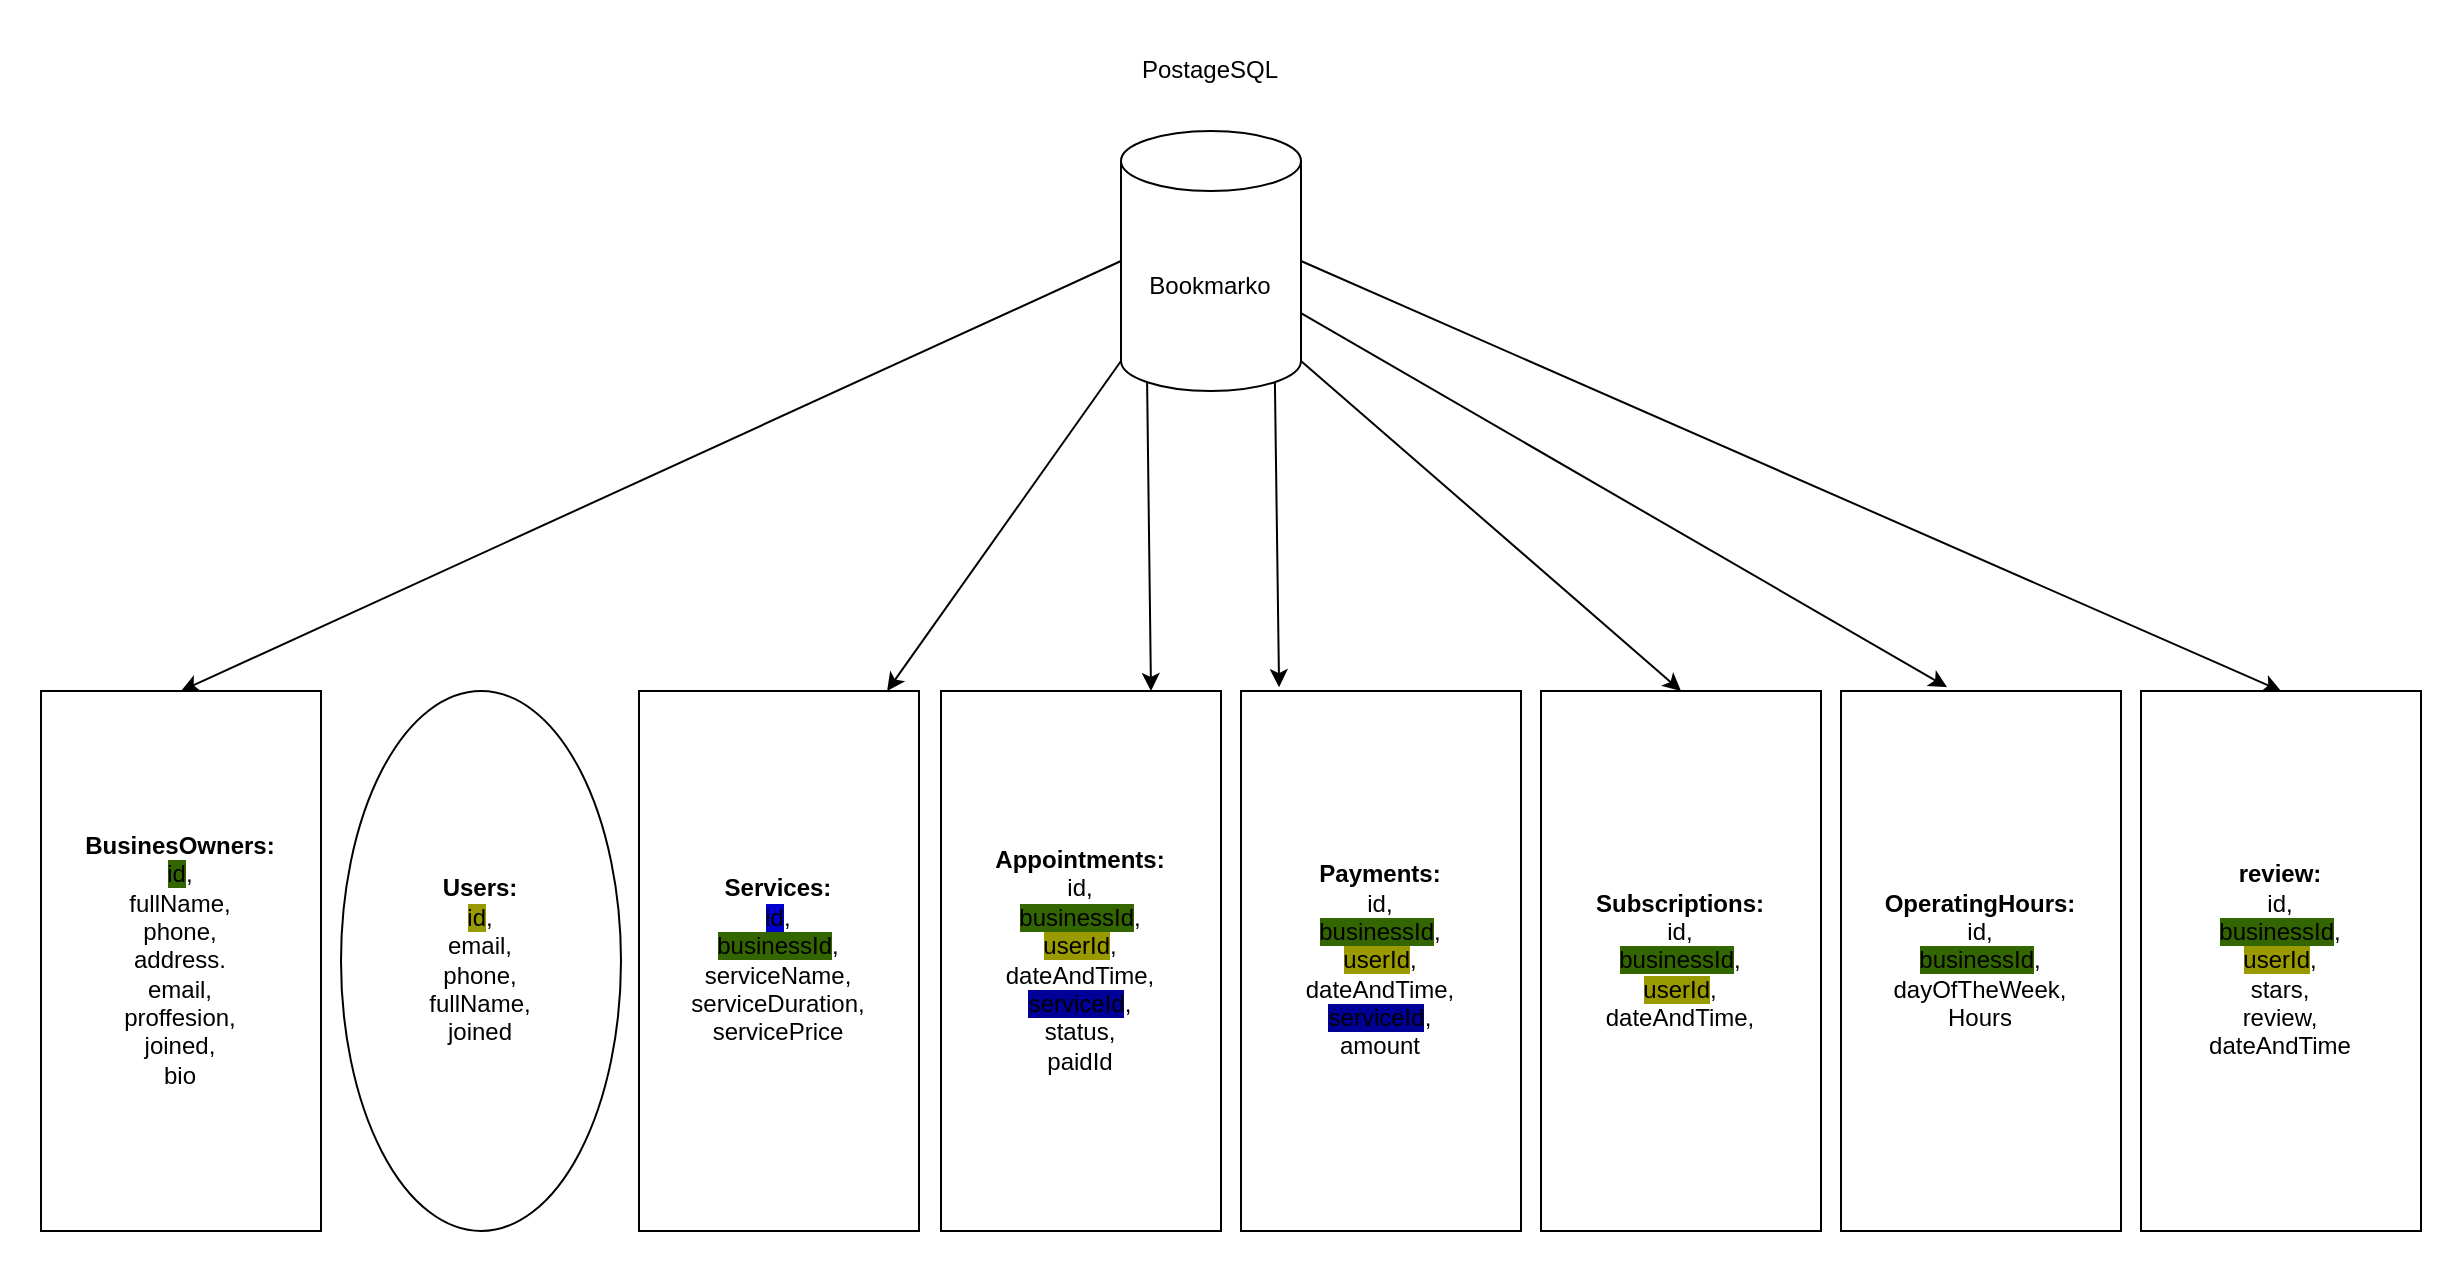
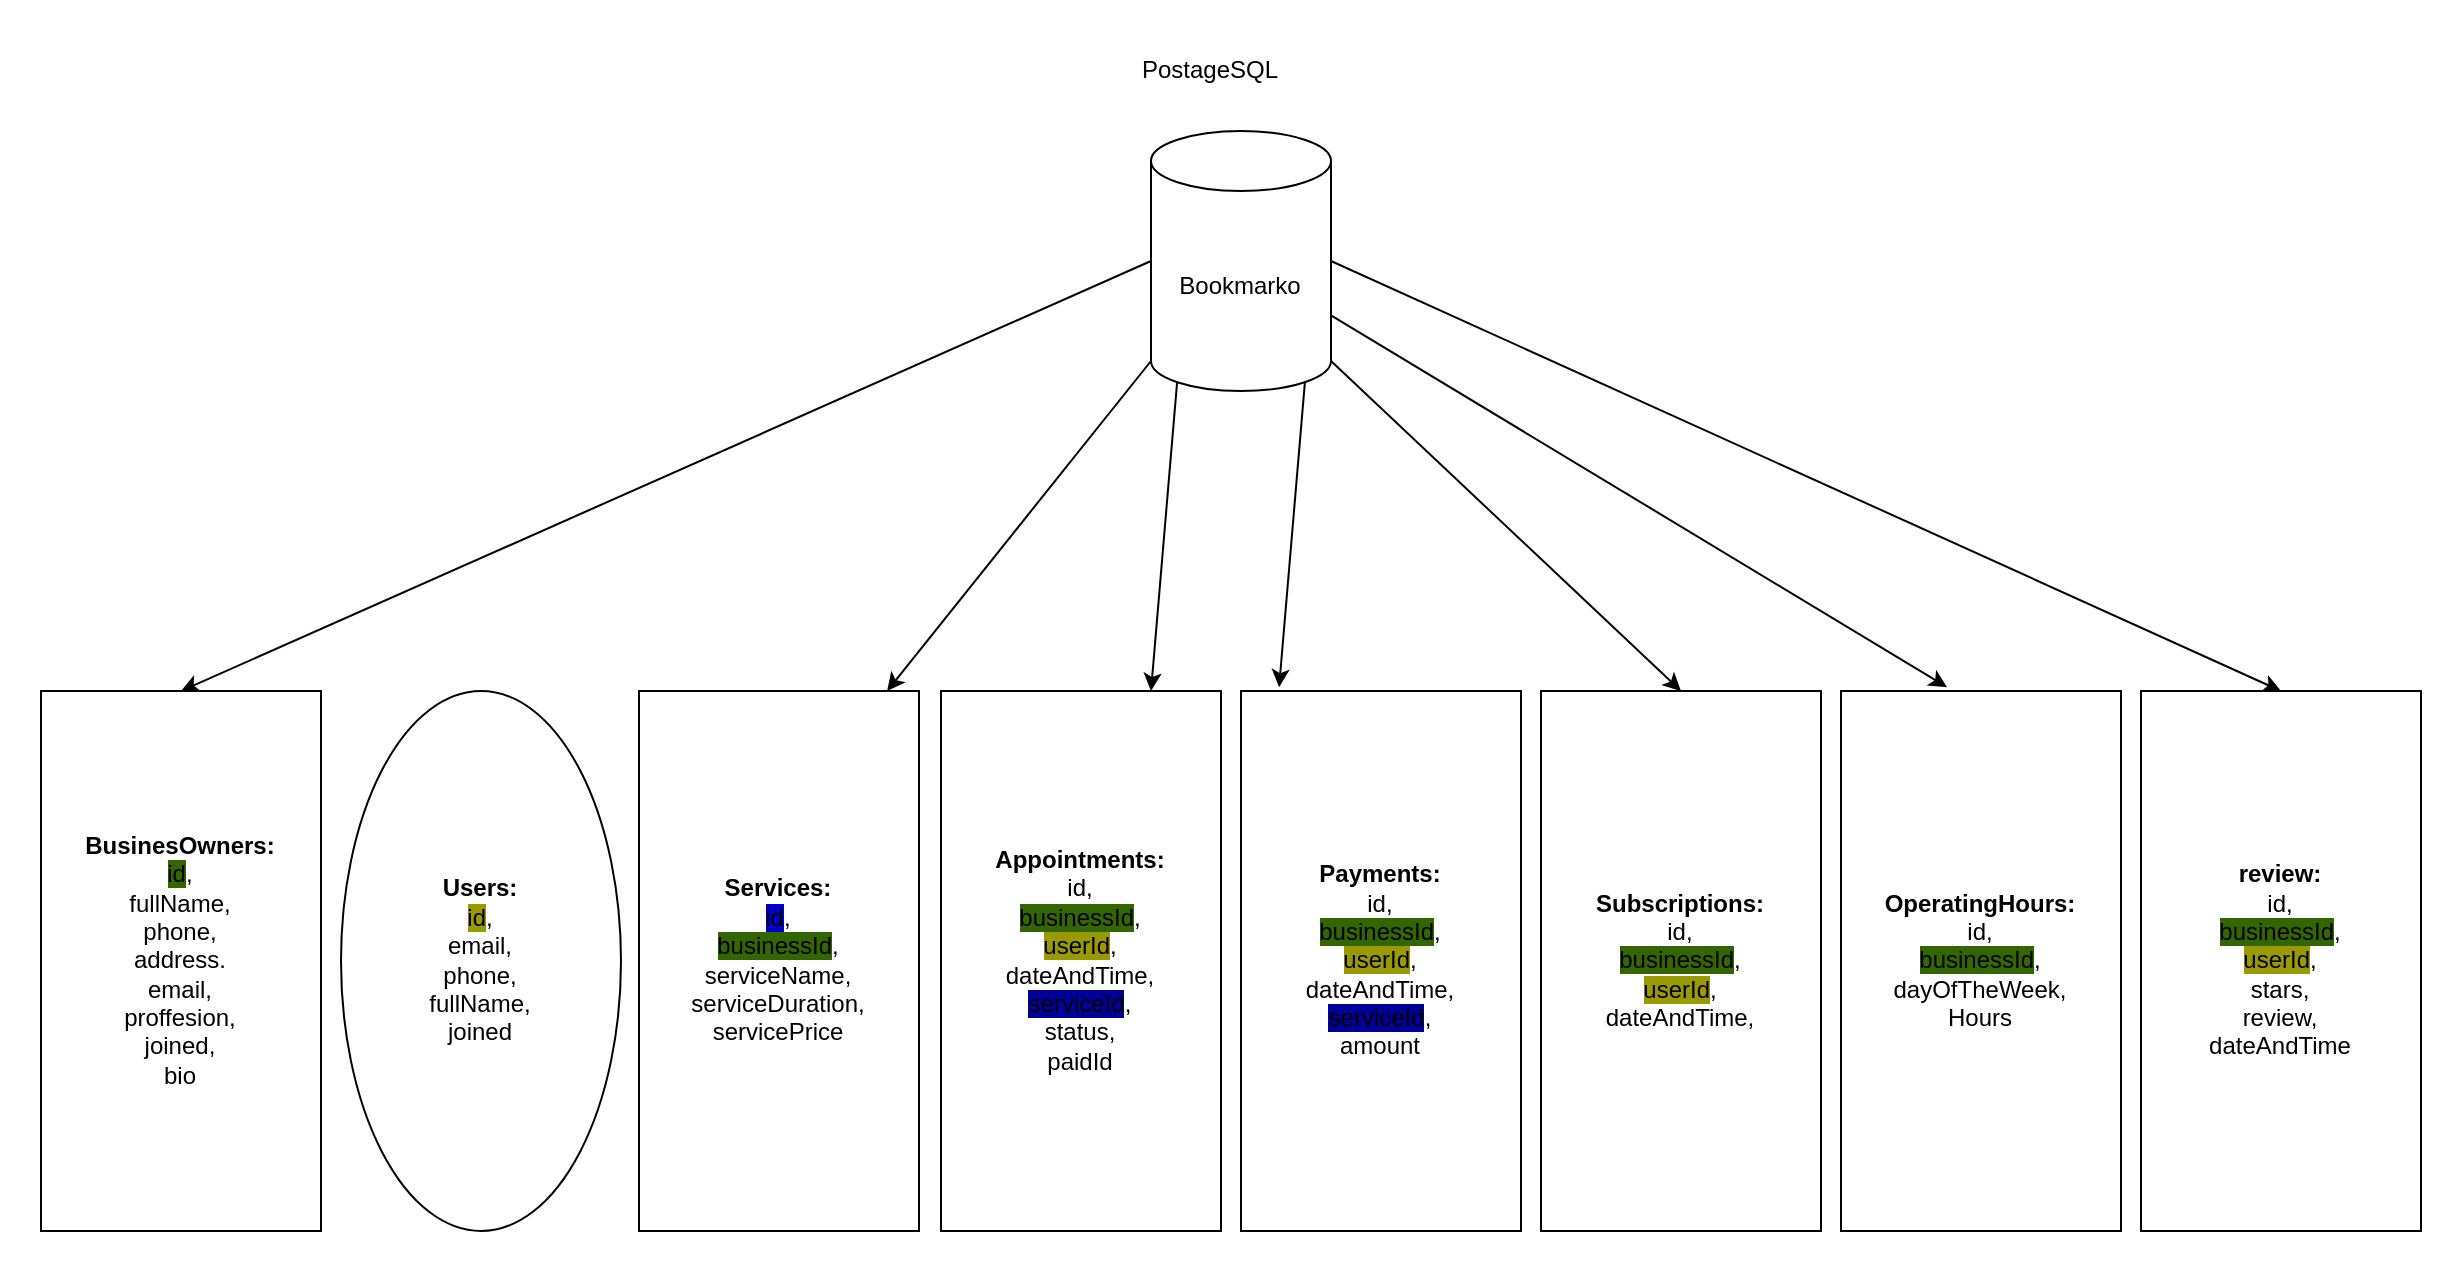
  <mxCell id="0" />
  <mxCell id="1" parent="0" />
  <mxCell id="2" style="rounded=0;orthogonalLoop=1;jettySize=auto;html=1;entryX=0;entryY=0.114;entryDx=0;entryDy=0;entryPerimeter=0;exitX=0;exitY=1;exitDx=0;exitDy=-15;exitPerimeter=0;" edge="1" parent="1" source="8" target="13"><mxGeometry relative="1" as="geometry"><mxPoint x="565" y="185" as="sourcePoint" /></mxGeometry></mxCell>
  <mxCell id="3" style="rounded=0;orthogonalLoop=1;jettySize=auto;html=1;entryX=0;entryY=0.25;entryDx=0;entryDy=0;exitX=0.145;exitY=1;exitDx=0;exitDy=-4.35;exitPerimeter=0;" edge="1" parent="1" source="8" target="14"><mxGeometry relative="1" as="geometry" /></mxCell>
  <mxCell id="4" style="rounded=0;orthogonalLoop=1;jettySize=auto;html=1;entryX=-0.007;entryY=0.864;entryDx=0;entryDy=0;entryPerimeter=0;exitX=0.855;exitY=1;exitDx=0;exitDy=-4.35;exitPerimeter=0;" edge="1" parent="1" source="8" target="15"><mxGeometry relative="1" as="geometry" /></mxCell>
  <mxCell id="5" style="rounded=0;orthogonalLoop=1;jettySize=auto;html=1;entryX=0;entryY=0.5;entryDx=0;entryDy=0;exitX=1;exitY=1;exitDx=0;exitDy=-15;exitPerimeter=0;" edge="1" parent="1" source="8" target="16"><mxGeometry relative="1" as="geometry" /></mxCell>
  <mxCell id="6" style="rounded=0;orthogonalLoop=1;jettySize=auto;html=1;entryX=-0.007;entryY=0.621;entryDx=0;entryDy=0;entryPerimeter=0;" edge="1" parent="1" source="8" target="17"><mxGeometry relative="1" as="geometry" /></mxCell>
  <mxCell id="7" style="rounded=0;orthogonalLoop=1;jettySize=auto;html=1;entryX=0;entryY=0.5;entryDx=0;entryDy=0;exitX=1;exitY=0.5;exitDx=0;exitDy=0;exitPerimeter=0;" edge="1" parent="1" source="8" target="18"><mxGeometry relative="1" as="geometry" /></mxCell>
- <mxCell id="8" value="Bookmarko" style="shape=cylinder3;whiteSpace=wrap;html=1;boundedLbl=1;backgroundOutline=1;size=15;" vertex="1" parent="1"><mxGeometry x="560" y="65" width="90" height="130" as="geometry" /></mxCell>
+ <mxCell id="8" value="Bookmarko" style="shape=cylinder3;whiteSpace=wrap;html=1;boundedLbl=1;backgroundOutline=1;size=15;" vertex="1" parent="1"><mxGeometry x="575" y="65" width="90" height="130" as="geometry" /></mxCell>
  <mxCell id="9" value="PostageSQL" style="text;html=1;strokeColor=none;fillColor=none;align=center;verticalAlign=middle;whiteSpace=wrap;rounded=0;" vertex="1" parent="1"><mxGeometry x="535" y="20" width="140" height="30" as="geometry" /></mxCell>
  <mxCell id="10" value="" style="endArrow=classic;html=1;rounded=0;entryX=0;entryY=0.5;entryDx=0;entryDy=0;exitX=0;exitY=0.5;exitDx=0;exitDy=0;exitPerimeter=0;" edge="1" parent="1" source="8" target="11"><mxGeometry width="50" height="50" relative="1" as="geometry"><mxPoint x="390" y="405" as="sourcePoint" /><mxPoint x="70" y="345" as="targetPoint" /></mxGeometry></mxCell>
  <mxCell id="11" value="&lt;b&gt;BusinesOwners:&lt;/b&gt;&lt;br&gt;&lt;span style=&quot;background-color: rgb(51, 102, 0);&quot;&gt;id&lt;/span&gt;,&lt;br&gt;fullName,&lt;br&gt;phone,&lt;br&gt;address.&lt;br&gt;email,&lt;br&gt;proffesion,&lt;br&gt;joined,&lt;br&gt;bio" style="rounded=0;whiteSpace=wrap;html=1;direction=south;" vertex="1" parent="1"><mxGeometry x="20" y="345" width="140" height="270" as="geometry" /></mxCell>
  <mxCell id="12" value="&lt;b&gt;Users:&lt;br&gt;&lt;/b&gt;&lt;span style=&quot;background-color: rgb(153, 153, 0);&quot;&gt;id&lt;/span&gt;,&lt;br&gt;email,&lt;br&gt;phone,&lt;br&gt;fullName,&lt;br&gt;joined" style="ellipse;whiteSpace=wrap;html=1;direction=south;" vertex="1" parent="1"><mxGeometry x="170" y="345" width="140" height="270" as="geometry" /></mxCell>
  <mxCell id="13" value="&lt;b&gt;Services:&lt;/b&gt;&lt;br&gt;&lt;span style=&quot;background-color: rgb(0, 0, 204);&quot;&gt;id&lt;/span&gt;,&lt;br&gt;&lt;span style=&quot;background-color: rgb(51, 102, 0);&quot;&gt;businessId&lt;/span&gt;,&lt;br&gt;serviceName,&lt;br&gt;serviceDuration,&lt;br&gt;servicePrice" style="rounded=0;whiteSpace=wrap;html=1;direction=south;" vertex="1" parent="1"><mxGeometry x="319" y="345" width="140" height="270" as="geometry" /></mxCell>
  <mxCell id="14" value="&lt;b&gt;Appointments:&lt;/b&gt;&lt;br&gt;id,&lt;br&gt;&lt;span style=&quot;background-color: rgb(51, 102, 0);&quot;&gt;businessId&lt;/span&gt;,&lt;br&gt;&lt;span style=&quot;background-color: rgb(153, 153, 0);&quot;&gt;userId&lt;/span&gt;,&lt;br&gt;dateAndTime,&lt;br&gt;&lt;span style=&quot;background-color: rgb(0, 0, 153);&quot;&gt;serviceId&lt;/span&gt;,&lt;br&gt;status,&lt;br&gt;paidId" style="rounded=0;whiteSpace=wrap;html=1;direction=south;" vertex="1" parent="1"><mxGeometry x="470" y="345" width="140" height="270" as="geometry" /></mxCell>
  <mxCell id="15" value="&lt;b&gt;Payments:&lt;br&gt;&lt;/b&gt;id,&lt;br&gt;&lt;span style=&quot;background-color: rgb(51, 102, 0);&quot;&gt;businessId&lt;/span&gt;,&lt;br&gt;&lt;span style=&quot;background-color: rgb(153, 153, 0);&quot;&gt;userId&lt;/span&gt;,&lt;br&gt;dateAndTime,&lt;br&gt;&lt;span style=&quot;background-color: rgb(0, 0, 153);&quot;&gt;serviceId&lt;/span&gt;,&lt;br&gt;amount" style="rounded=0;whiteSpace=wrap;html=1;direction=south;" vertex="1" parent="1"><mxGeometry x="620" y="345" width="140" height="270" as="geometry" /></mxCell>
  <mxCell id="16" value="&lt;b&gt;Subscriptions:&lt;/b&gt;&lt;br&gt;id,&lt;br&gt;&lt;span style=&quot;background-color: rgb(51, 102, 0);&quot;&gt;businessId&lt;/span&gt;,&lt;br&gt;&lt;span style=&quot;background-color: rgb(153, 153, 0);&quot;&gt;userId&lt;/span&gt;,&lt;br&gt;dateAndTime," style="rounded=0;whiteSpace=wrap;html=1;direction=south;" vertex="1" parent="1"><mxGeometry x="770" y="345" width="140" height="270" as="geometry" /></mxCell>
  <mxCell id="17" value="&lt;b&gt;OperatingHours:&lt;br&gt;&lt;/b&gt;id,&lt;br&gt;&lt;span style=&quot;background-color: rgb(51, 102, 0);&quot;&gt;businessId&lt;/span&gt;,&lt;br&gt;dayOfTheWeek,&lt;br&gt;Hours" style="rounded=0;whiteSpace=wrap;html=1;direction=south;" vertex="1" parent="1"><mxGeometry x="920" y="345" width="140" height="270" as="geometry" /></mxCell>
  <mxCell id="18" value="&lt;b&gt;review:&lt;br&gt;&lt;/b&gt;id,&lt;br&gt;&lt;span style=&quot;background-color: rgb(51, 102, 0);&quot;&gt;businessId&lt;/span&gt;,&lt;br&gt;&lt;span style=&quot;background-color: rgb(153, 153, 0);&quot;&gt;userId&lt;/span&gt;,&lt;br&gt;stars,&lt;br&gt;review,&lt;br&gt;dateAndTime" style="rounded=0;whiteSpace=wrap;html=1;direction=south;" vertex="1" parent="1"><mxGeometry x="1070" y="345" width="140" height="270" as="geometry" /></mxCell>
